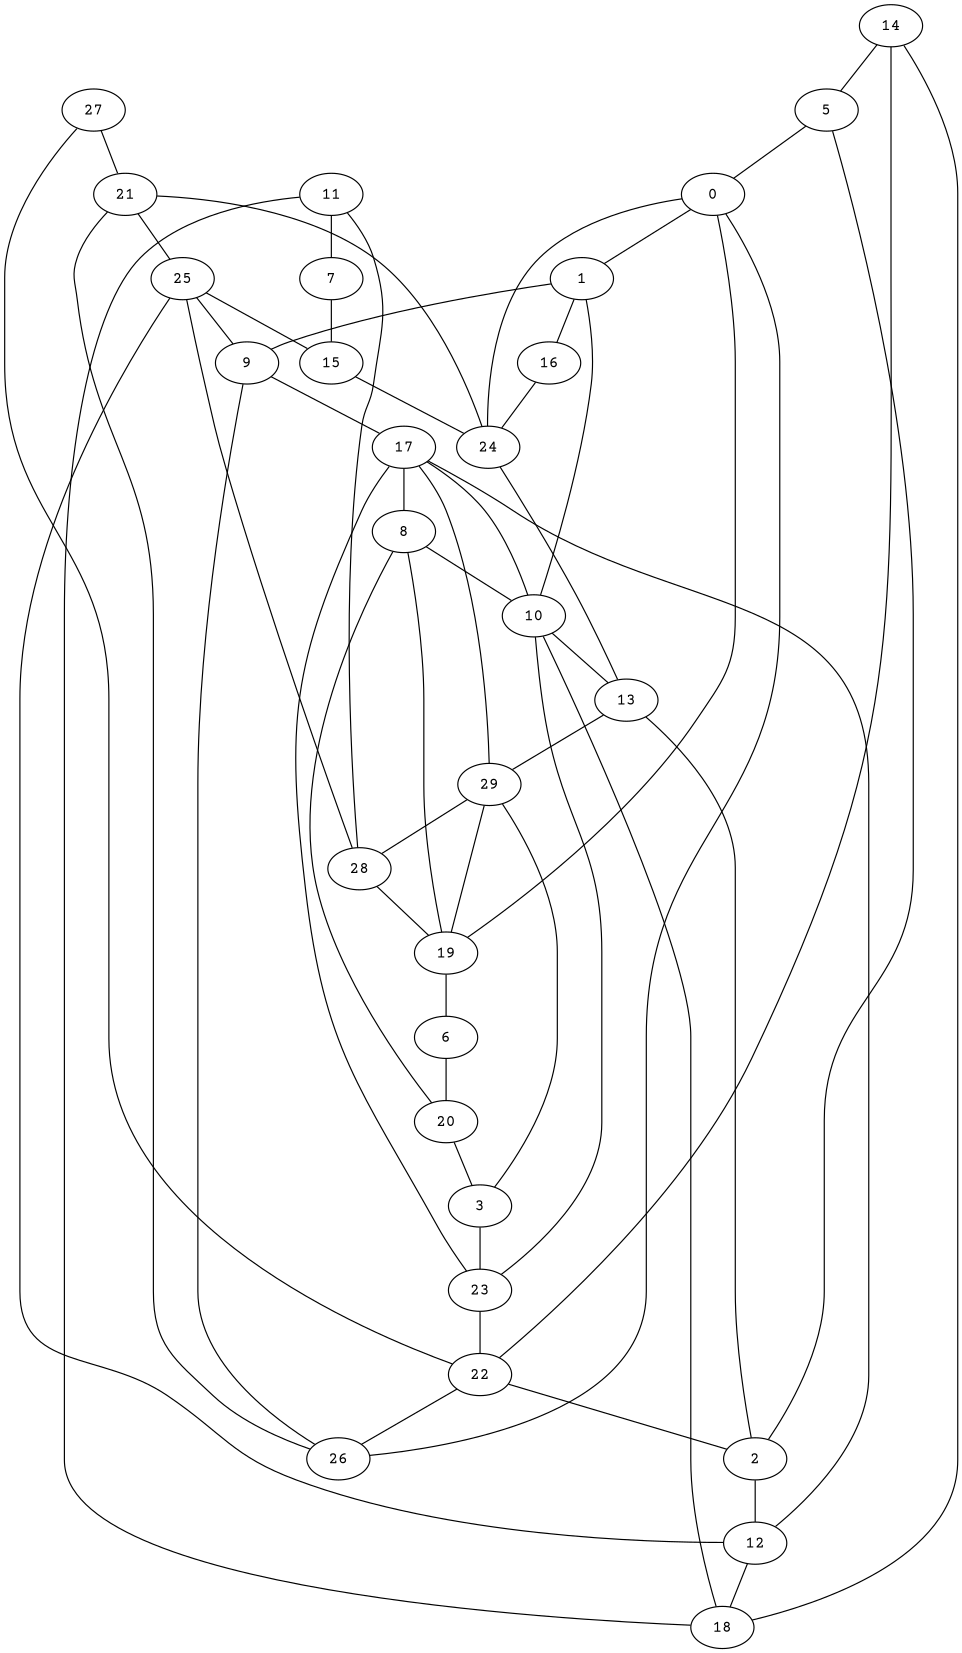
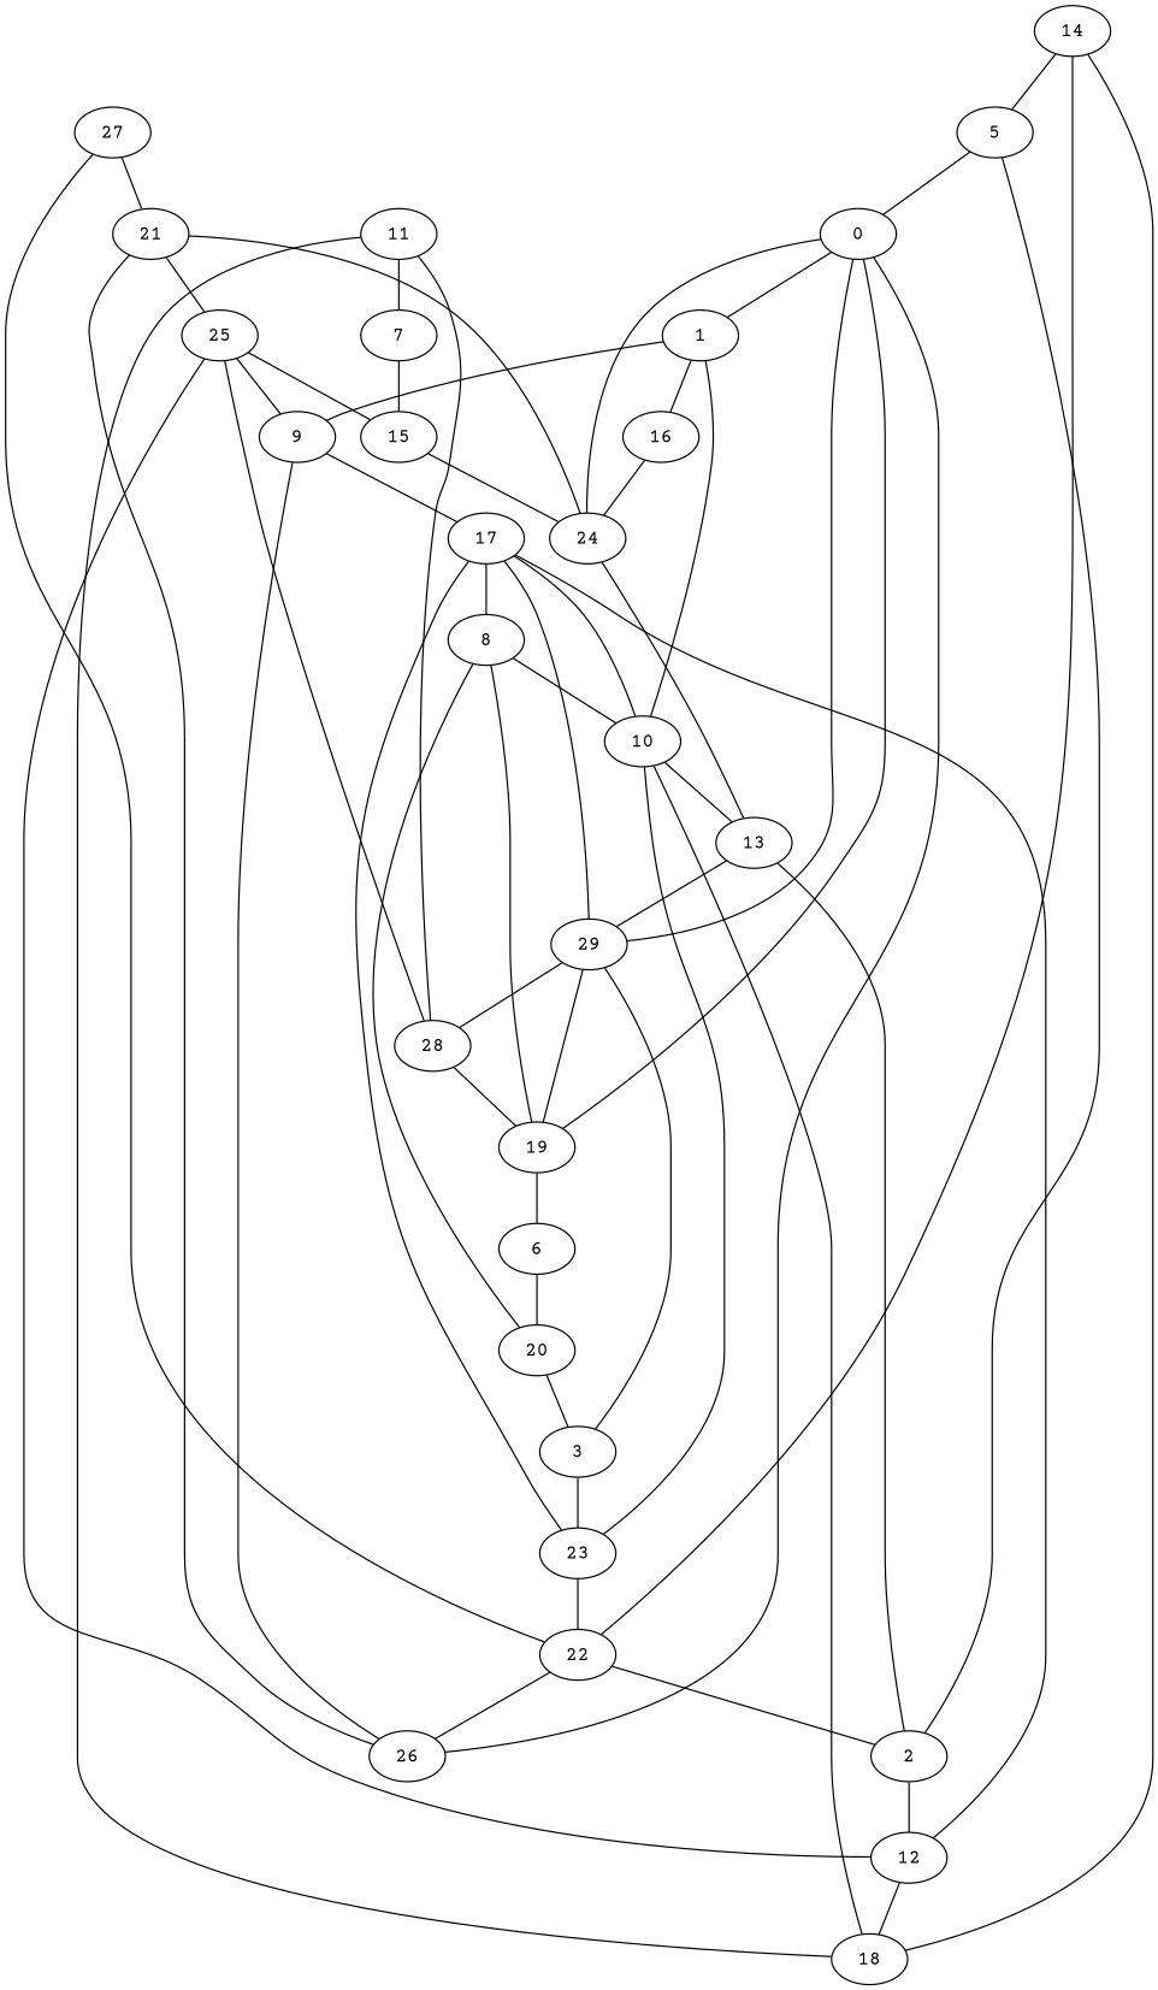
  graph {
    fontname="Courier Prime"
    node [fontname="Courier Prime" liczba_kolorow=3]
    edge [fontname="Courier Prime"]
    0 [liczba_kolorow=5]
    1 [liczba_kolorow=4]
    24 [liczba_kolorow=1]
    9
    10
    16
    13
    17
    23 [liczba_kolorow=5]
    18 [liczba_kolorow=4]
    21 [liczba_kolorow=1]
    25 [liczba_kolorow=4]
    26
    2 [liczba_kolorow=2]
    12 [liczba_kolorow=4]
    3
    29 [liczba_kolorow=4]
    22
    19 [liczba_kolorow=4]
    28 [liczba_kolorow=1]
    5 [liczba_kolorow=1]
    6 [liczba_kolorow=2]
    20 [liczba_kolorow=5]
    7 [liczba_kolorow=4]
    15 [liczba_kolorow=1]
    8 [liczba_kolorow=2]
    11
    14 [liczba_kolorow=1]
    27
    0 -- 1
    0 -- 24
    1 -- 9
    1 -- 10
    1 -- 16
    24 -- 13
    9 -- 17
    10 -- 13
    10 -- 17
    10 -- 23
    10 -- 18
    16 -- 24
    13 -- 2
    13 -- 29
    17 -- 12
    17 -- 8
    23 -- 17
    23 -- 22
    21 -- 24
    21 -- 25
    21 -- 26
    25 -- 9
    25 -- 12
    25 -- 28
    25 -- 15
    26 -- 0
    26 -- 9
    2 -- 12
    12 -- 18
    3 -- 23
    3 -- 29
+   29 -- 0
    29 -- 17
    29 -- 19
    29 -- 28
    22 -- 26
    22 -- 2
    19 -- 0
    19 -- 6
    28 -- 19
    5 -- 0
    5 -- 2
    6 -- 20
    20 -- 3
    7 -- 15
    15 -- 24
    8 -- 10
    8 -- 19
    8 -- 20
    11 -- 18
    11 -- 28
    11 -- 7
    14 -- 18
    14 -- 22
    14 -- 5
    27 -- 21
    27 -- 22
  }
